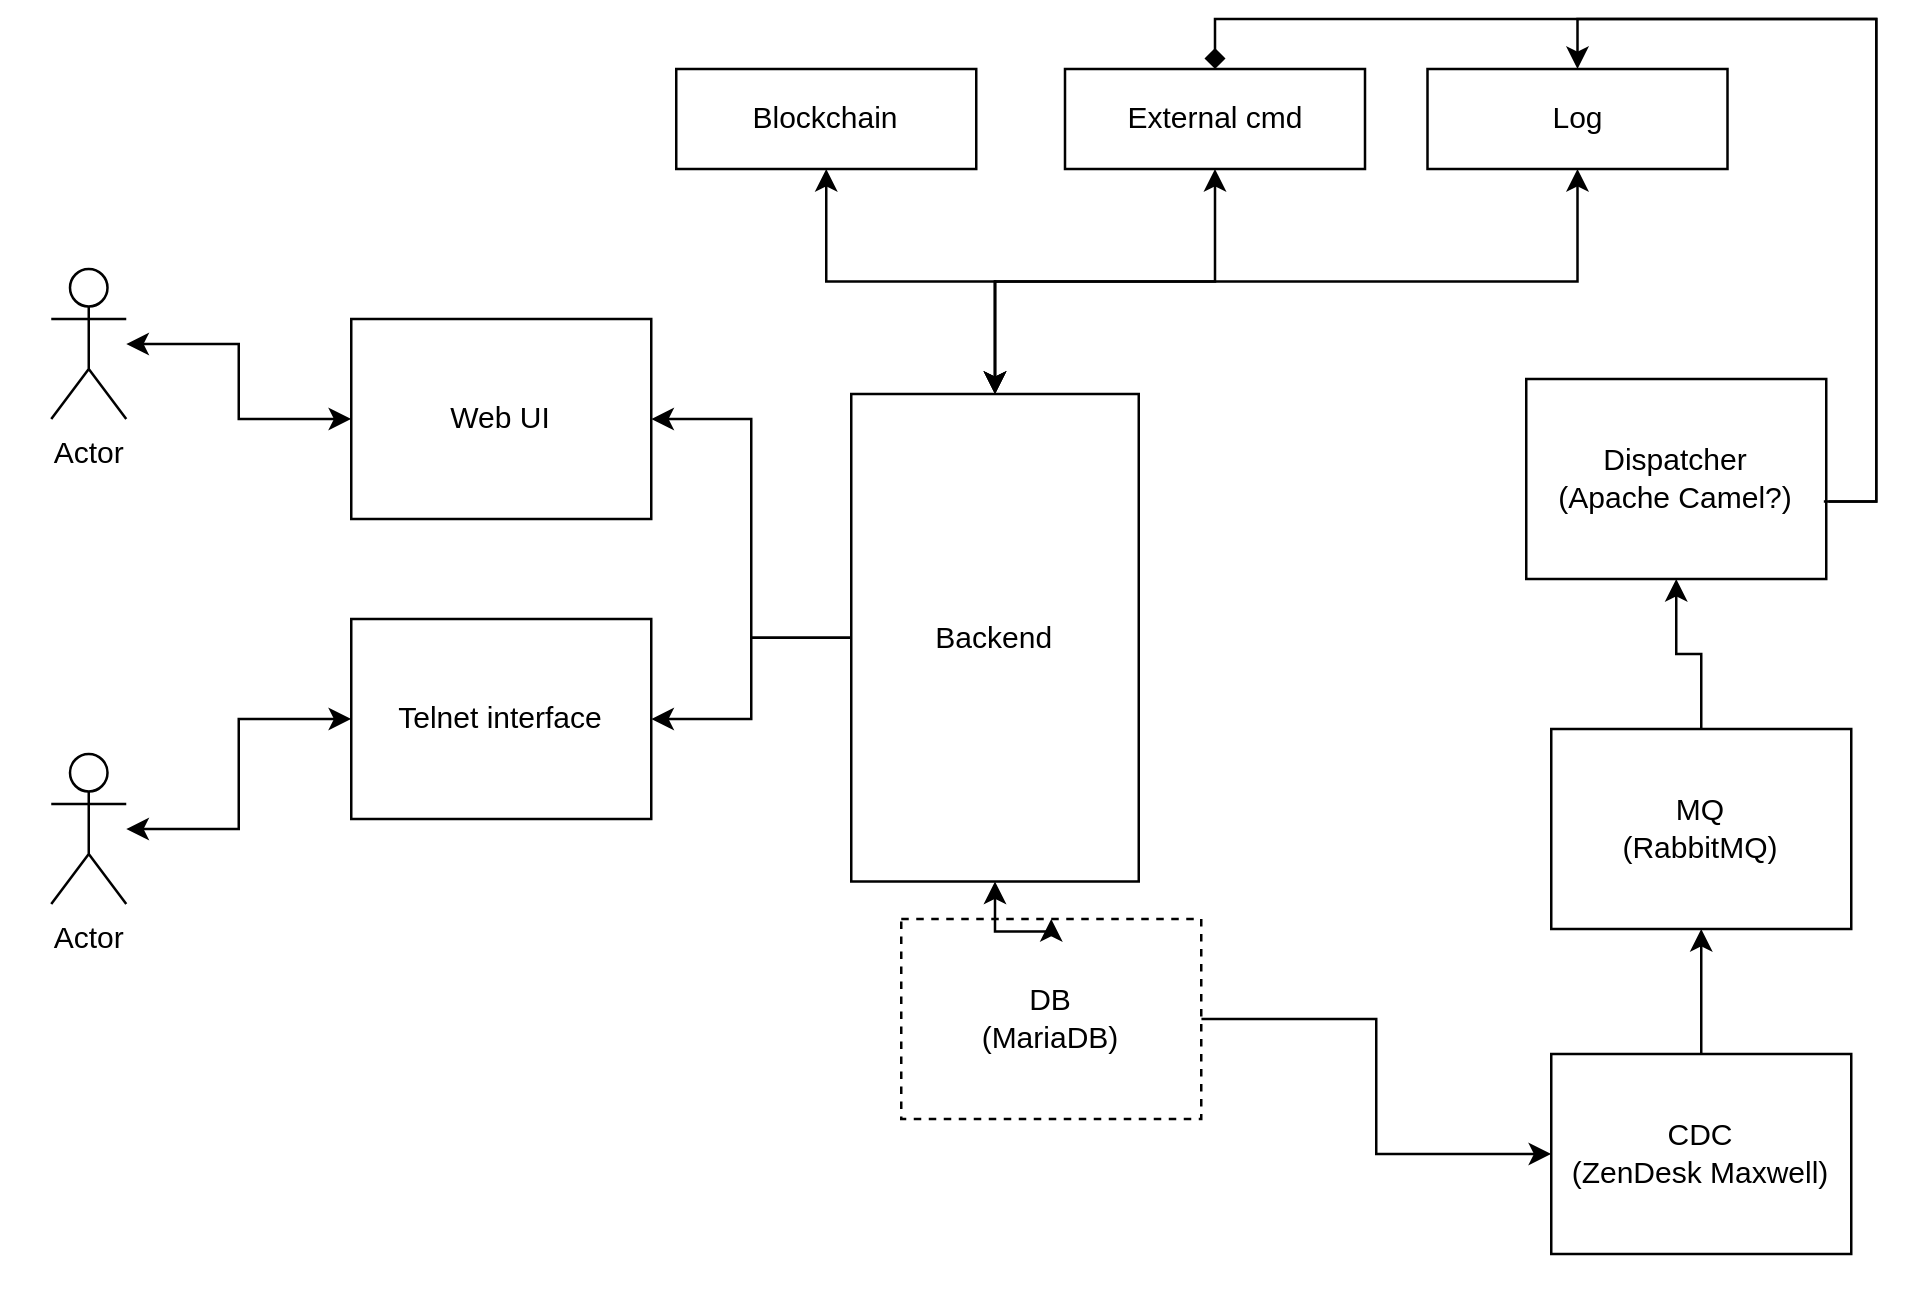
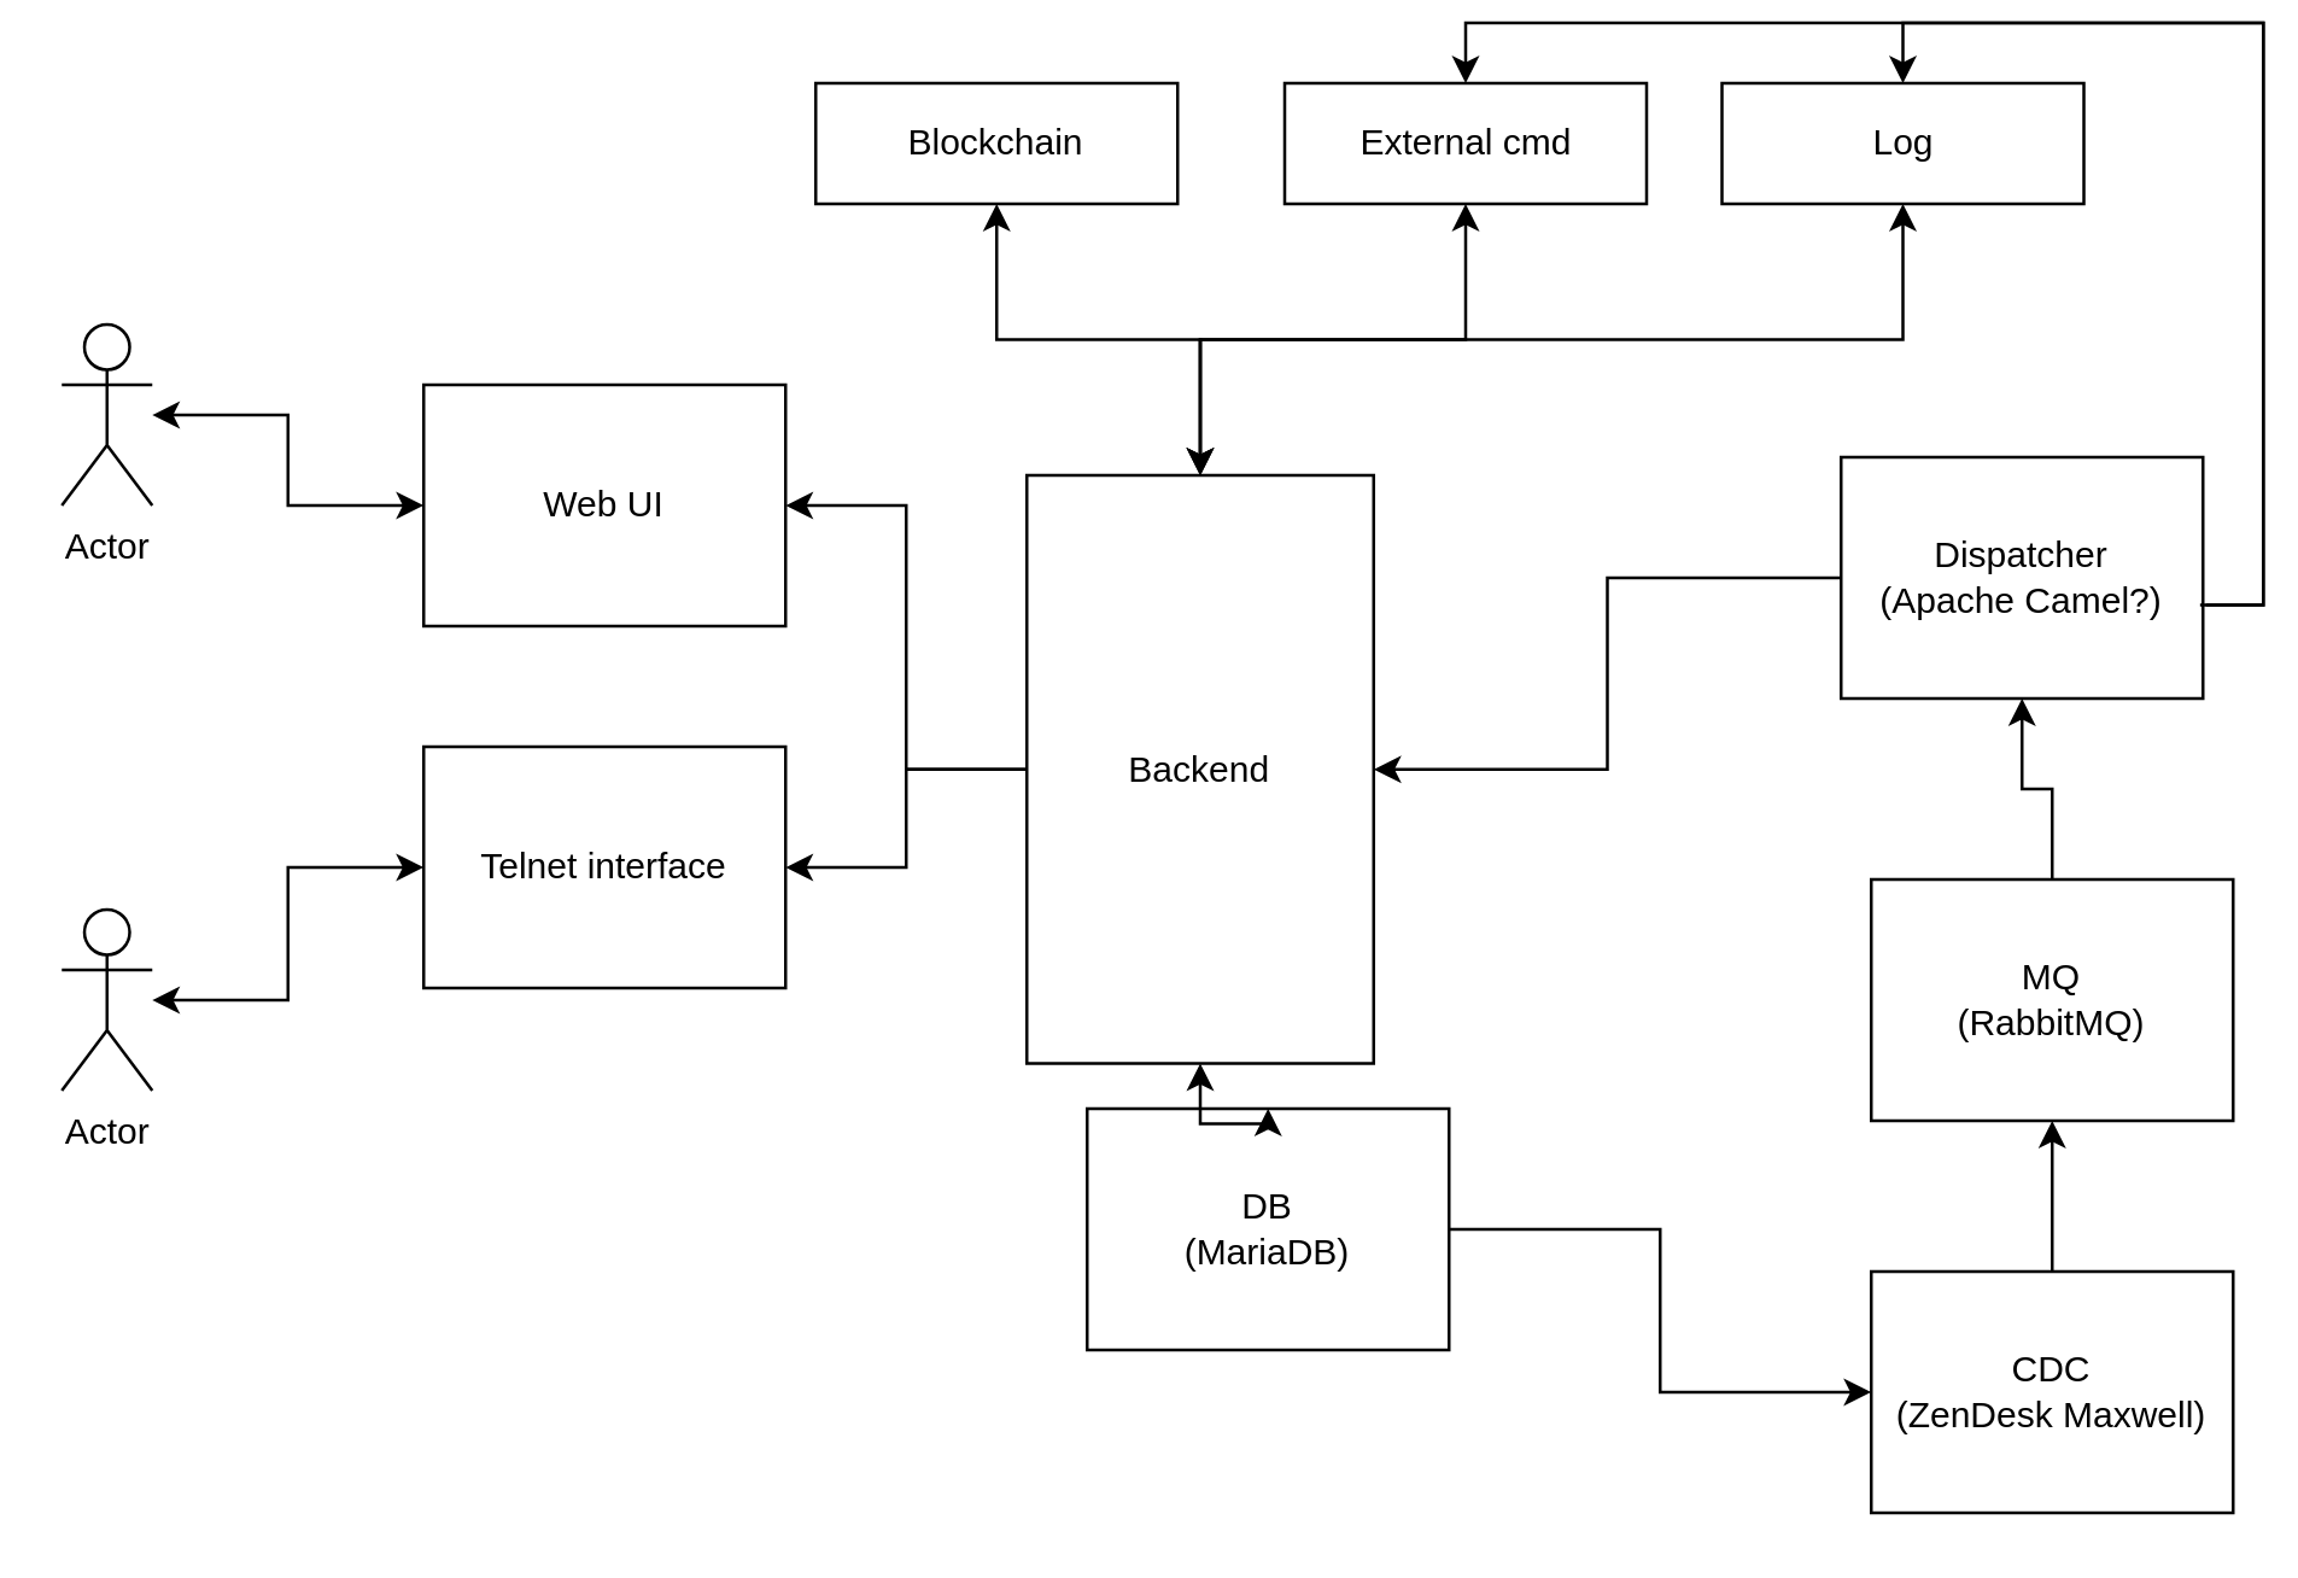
  <mxCell id="0" />
  <mxCell id="1" parent="0" />
  <mxCell id="2" style="edgeStyle=orthogonalEdgeStyle;rounded=0;orthogonalLoop=1;jettySize=auto;html=1;exitX=1;exitY=0.5;exitDx=0;exitDy=0;entryX=0;entryY=0.5;entryDx=0;entryDy=0;" parent="1" source="3" target="5" edge="1"><mxGeometry relative="1" as="geometry" /></mxCell>
- <mxCell id="3" value="DB&lt;br&gt;(MariaDB)" style="rounded=0;whiteSpace=wrap;html=1;dashed=1;" parent="1" vertex="1"><mxGeometry x="360" y="360" width="120" height="80" as="geometry" /></mxCell>
+ <mxCell id="3" value="DB&lt;br&gt;(MariaDB)" style="rounded=0;whiteSpace=wrap;html=1;" parent="1" vertex="1"><mxGeometry x="360" y="360" width="120" height="80" as="geometry" /></mxCell>
  <mxCell id="4" value="" style="edgeStyle=orthogonalEdgeStyle;rounded=0;orthogonalLoop=1;jettySize=auto;html=1;" parent="1" source="5" target="7" edge="1"><mxGeometry relative="1" as="geometry" /></mxCell>
  <mxCell id="5" value="CDC&lt;br&gt;(ZenDesk Maxwell)" style="rounded=0;whiteSpace=wrap;html=1;" parent="1" vertex="1"><mxGeometry x="620" y="414" width="120" height="80" as="geometry" /></mxCell>
  <mxCell id="6" value="" style="edgeStyle=orthogonalEdgeStyle;rounded=0;orthogonalLoop=1;jettySize=auto;html=1;" parent="1" source="7" target="10" edge="1"><mxGeometry relative="1" as="geometry" /></mxCell>
  <mxCell id="7" value="MQ&lt;br&gt;(RabbitMQ)" style="rounded=0;whiteSpace=wrap;html=1;" parent="1" vertex="1"><mxGeometry x="620" y="284" width="120" height="80" as="geometry" /></mxCell>
+ <mxCell id="8" value="" style="edgeStyle=orthogonalEdgeStyle;rounded=0;orthogonalLoop=1;jettySize=auto;html=1;" parent="1" source="10" target="15" edge="1"><mxGeometry relative="1" as="geometry" /></mxCell>
  <mxCell id="9" value="" style="edgeStyle=orthogonalEdgeStyle;rounded=0;orthogonalLoop=1;jettySize=auto;html=1;entryX=0.5;entryY=0;entryDx=0;entryDy=0;exitX=1.008;exitY=0.613;exitDx=0;exitDy=0;exitPerimeter=0;" parent="1" source="10" target="24" edge="1"><mxGeometry relative="1" as="geometry"><mxPoint x="860" y="20" as="targetPoint" /></mxGeometry></mxCell>
  <mxCell id="10" value="Dispatcher&lt;br&gt;(Apache Camel?)" style="rounded=0;whiteSpace=wrap;html=1;" parent="1" vertex="1"><mxGeometry x="610" y="144" width="120" height="80" as="geometry" /></mxCell>
  <mxCell id="11" value="" style="edgeStyle=orthogonalEdgeStyle;rounded=0;orthogonalLoop=1;jettySize=auto;html=1;" parent="1" source="15" target="17" edge="1"><mxGeometry relative="1" as="geometry" /></mxCell>
  <mxCell id="12" style="edgeStyle=orthogonalEdgeStyle;rounded=0;orthogonalLoop=1;jettySize=auto;html=1;entryX=1;entryY=0.5;entryDx=0;entryDy=0;" parent="1" source="15" target="19" edge="1"><mxGeometry relative="1" as="geometry" /></mxCell>
  <mxCell id="13" value="" style="edgeStyle=orthogonalEdgeStyle;rounded=0;orthogonalLoop=1;jettySize=auto;html=1;startArrow=classic;startFill=1;" parent="1" source="15" target="3" edge="1"><mxGeometry relative="1" as="geometry" /></mxCell>
  <mxCell id="14" value="" style="edgeStyle=orthogonalEdgeStyle;rounded=0;orthogonalLoop=1;jettySize=auto;html=1;startArrow=classic;startFill=1;" parent="1" source="15" target="23" edge="1"><mxGeometry relative="1" as="geometry" /></mxCell>
  <mxCell id="15" value="Backend" style="rounded=0;whiteSpace=wrap;html=1;" parent="1" vertex="1"><mxGeometry x="340" y="150" width="115" height="195" as="geometry" /></mxCell>
  <mxCell id="16" value="" style="edgeStyle=orthogonalEdgeStyle;rounded=0;orthogonalLoop=1;jettySize=auto;html=1;startArrow=classic;startFill=1;" parent="1" source="17" target="20" edge="1"><mxGeometry relative="1" as="geometry" /></mxCell>
  <mxCell id="17" value="Web UI" style="rounded=0;whiteSpace=wrap;html=1;" parent="1" vertex="1"><mxGeometry x="140" y="120" width="120" height="80" as="geometry" /></mxCell>
  <mxCell id="18" value="" style="edgeStyle=orthogonalEdgeStyle;rounded=0;orthogonalLoop=1;jettySize=auto;html=1;startArrow=classic;startFill=1;" parent="1" source="19" target="21" edge="1"><mxGeometry relative="1" as="geometry" /></mxCell>
  <mxCell id="19" value="Telnet interface" style="rounded=0;whiteSpace=wrap;html=1;" parent="1" vertex="1"><mxGeometry x="140" y="240" width="120" height="80" as="geometry" /></mxCell>
  <mxCell id="20" value="Actor" style="shape=umlActor;verticalLabelPosition=bottom;verticalAlign=top;html=1;outlineConnect=0;" parent="1" vertex="1"><mxGeometry x="20" y="100" width="30" height="60" as="geometry" /></mxCell>
  <mxCell id="21" value="Actor" style="shape=umlActor;verticalLabelPosition=bottom;verticalAlign=top;html=1;outlineConnect=0;" parent="1" vertex="1"><mxGeometry x="20" y="294" width="30" height="60" as="geometry" /></mxCell>
  <mxCell id="22" value="Blockchain" style="rounded=0;whiteSpace=wrap;html=1;" parent="1" vertex="1"><mxGeometry x="270" y="20" width="120" height="40" as="geometry" /></mxCell>
  <mxCell id="23" value="External cmd" style="rounded=0;whiteSpace=wrap;html=1;" parent="1" vertex="1"><mxGeometry x="425.5" y="20" width="120" height="40" as="geometry" /></mxCell>
  <mxCell id="24" value="Log" style="rounded=0;whiteSpace=wrap;html=1;" parent="1" vertex="1"><mxGeometry x="570.5" y="20" width="120" height="40" as="geometry" /></mxCell>
  <mxCell id="25" value="" style="edgeStyle=orthogonalEdgeStyle;rounded=0;orthogonalLoop=1;jettySize=auto;html=1;startArrow=classic;startFill=1;entryX=0.5;entryY=1;entryDx=0;entryDy=0;exitX=0.5;exitY=0;exitDx=0;exitDy=0;" parent="1" source="15" target="24" edge="1"><mxGeometry relative="1" as="geometry"><mxPoint x="430" y="160" as="sourcePoint" /><mxPoint x="496" y="70" as="targetPoint" /></mxGeometry></mxCell>
  <mxCell id="26" value="" style="edgeStyle=orthogonalEdgeStyle;rounded=0;orthogonalLoop=1;jettySize=auto;html=1;startArrow=classic;startFill=1;entryX=0.5;entryY=1;entryDx=0;entryDy=0;exitX=0.5;exitY=0;exitDx=0;exitDy=0;" parent="1" source="15" target="22" edge="1"><mxGeometry relative="1" as="geometry"><mxPoint x="440" y="170" as="sourcePoint" /><mxPoint x="506" y="80" as="targetPoint" /></mxGeometry></mxCell>
- <mxCell id="27" value="" style="edgeStyle=orthogonalEdgeStyle;rounded=0;orthogonalLoop=1;jettySize=auto;html=1;entryX=0.5;entryY=0;entryDx=0;entryDy=0;exitX=0.992;exitY=0.613;exitDx=0;exitDy=0;exitPerimeter=0;endArrow=diamond;" parent="1" source="10" target="23" edge="1"><mxGeometry relative="1" as="geometry"><mxPoint x="850" y="200" as="sourcePoint" /><mxPoint x="656" y="30" as="targetPoint" /></mxGeometry></mxCell>
+ <mxCell id="27" value="" style="edgeStyle=orthogonalEdgeStyle;rounded=0;orthogonalLoop=1;jettySize=auto;html=1;entryX=0.5;entryY=0;entryDx=0;entryDy=0;exitX=0.992;exitY=0.613;exitDx=0;exitDy=0;exitPerimeter=0;" parent="1" source="10" target="23" edge="1"><mxGeometry relative="1" as="geometry"><mxPoint x="850" y="200" as="sourcePoint" /><mxPoint x="656" y="30" as="targetPoint" /></mxGeometry></mxCell>
